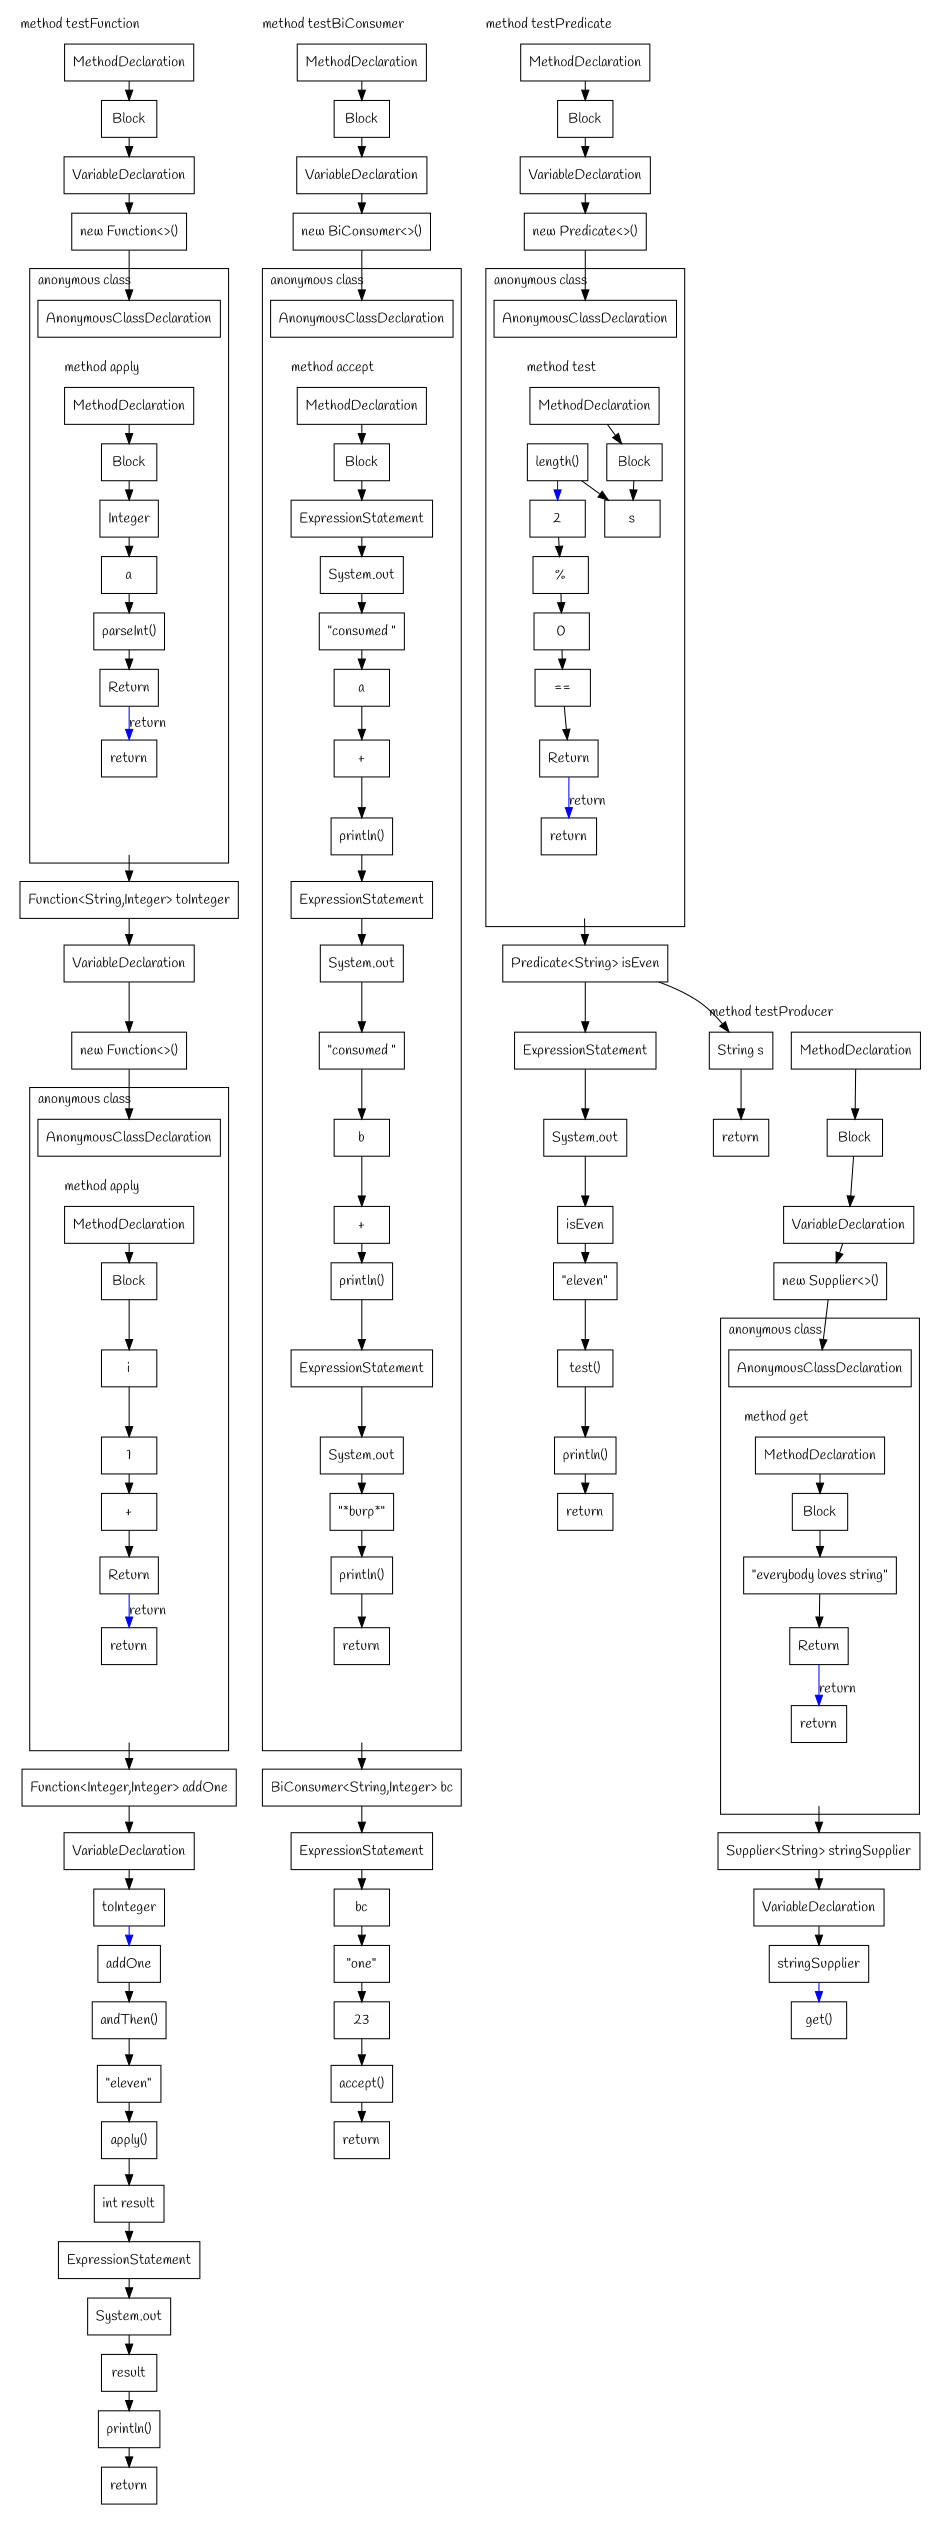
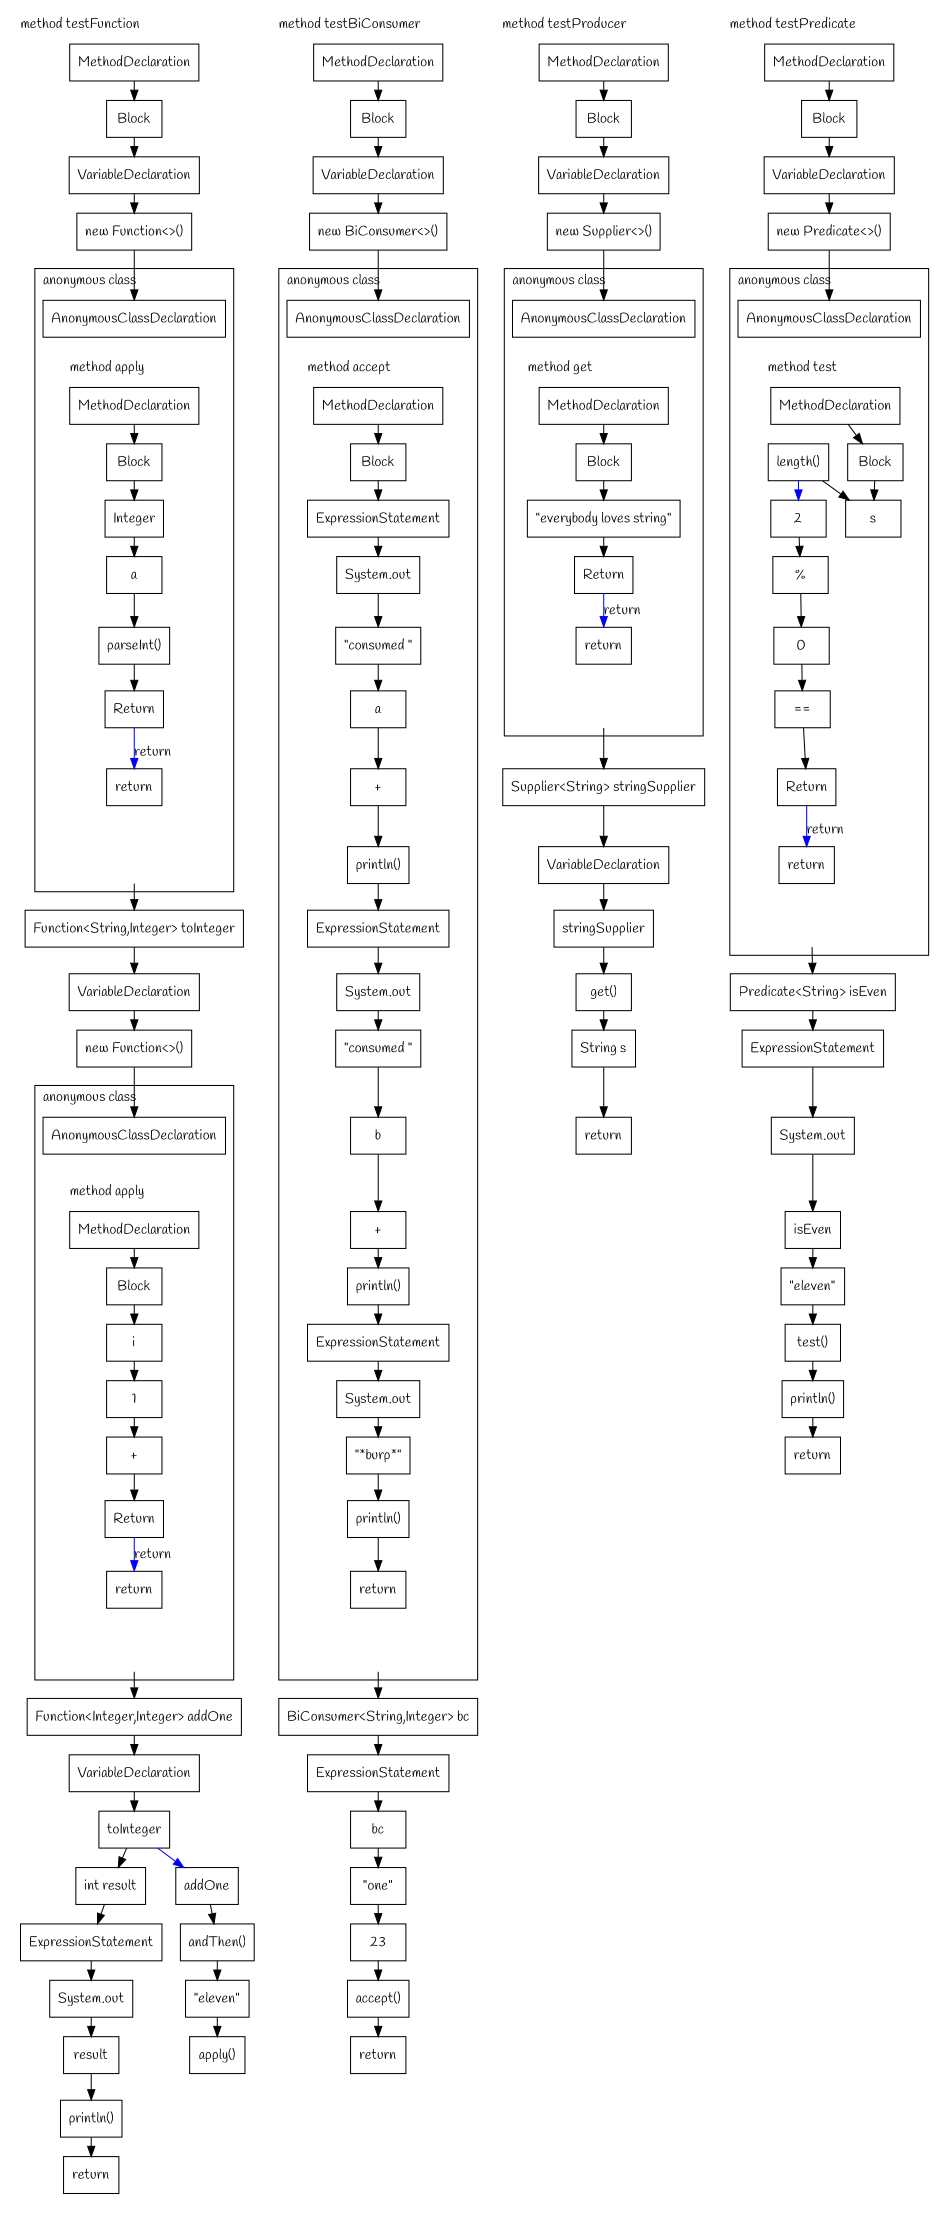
  digraph {
    compound=true
    fontname=Handlee
    node [fillcolor=white fontname=Handlee shape=rect style=filled]
    edge [fontname=Handlee]
    n1 [label=MethodDeclaration]
    n2 [label=Block]
    n3 [label=Return]
    n4 [label="parseInt()"]
    n5 [label=Integer]
    n6 [label=a]
    n7 [label=return]
    n8 [label=AnonymousClassDeclaration pencolor=black]
    n9 [color=transparent fontcolor=transparent label=hidden]
    n10 [label=MethodDeclaration]
    n11 [label=Block]
    n12 [label=Return]
    n13 [label="+"]
    n14 [label=i]
    n15 [label=1]
    n16 [label=return]
    n17 [label=AnonymousClassDeclaration pencolor=black]
    n18 [color=transparent fontcolor=transparent label=hidden]
    n19 [label=MethodDeclaration]
    n20 [label=Block]
    n21 [label=VariableDeclaration]
    n22 [label="Function<String,Integer> toInteger"]
    n23 [label="new Function<>()"]
    n24 [label=VariableDeclaration]
    n25 [label="Function<Integer,Integer> addOne"]
    n26 [label="new Function<>()"]
    n27 [label=VariableDeclaration]
    n28 [label="int result"]
    n29 [label="apply()"]
    n30 [label="andThen()"]
    n31 [label=toInteger]
    n32 [label=addOne]
    n33 [label="\"eleven\""]
    n34 [label=ExpressionStatement]
    n35 [label="println()"]
    n36 [label="System.out"]
    n37 [label=result]
    n38 [label=return]
    n39 [label=MethodDeclaration]
    n40 [label=Block]
    n41 [label=ExpressionStatement]
    n42 [label="println()"]
    n43 [label="System.out"]
    n44 [label="+"]
    n45 [label="\"consumed \""]
    n46 [label=a]
    n47 [label=ExpressionStatement]
    n48 [label="println()"]
    n49 [label="System.out"]
    n50 [label="+"]
    n51 [label="\"consumed \""]
    n52 [label=b]
    n53 [label=ExpressionStatement]
    n54 [label="println()"]
    n55 [label="System.out"]
    n56 [label="\"*burp*\""]
    n57 [label=return]
    n58 [label=AnonymousClassDeclaration pencolor=black]
    n59 [color=transparent fontcolor=transparent label=hidden]
    n60 [label=MethodDeclaration]
    n61 [label=Block]
    n62 [label=VariableDeclaration]
    n63 [label="BiConsumer<String,Integer> bc"]
    n64 [label="new BiConsumer<>()"]
    n65 [label=ExpressionStatement]
    n66 [label="accept()"]
    n67 [label=bc]
    n68 [label="\"one\""]
    n69 [label=23]
    n70 [label=return]
    n71 [label=MethodDeclaration]
    n72 [label=Block]
    n73 [label=Return]
    n74 [label="\"everybody loves string\""]
    n75 [label=return]
    n76 [label=AnonymousClassDeclaration pencolor=black]
    n77 [color=transparent fontcolor=transparent label=hidden]
    n78 [label=MethodDeclaration]
    n79 [label=Block]
    n80 [label=VariableDeclaration]
    n81 [label="Supplier<String> stringSupplier"]
    n82 [label="new Supplier<>()"]
    n83 [label=VariableDeclaration]
    n84 [label="String s"]
    n85 [label="get()"]
    n86 [label=stringSupplier]
    n87 [label=return]
    n88 [label=MethodDeclaration]
    n89 [label=Block]
    n90 [label=Return]
    n91 [label="=="]
    n92 [label="%"]
    n93 [label="length()"]
    n94 [label=s]
    n95 [label=2]
    n96 [label=0]
    n97 [label=return]
    n98 [label=AnonymousClassDeclaration pencolor=black]
    n99 [color=transparent fontcolor=transparent label=hidden]
    n100 [label=MethodDeclaration]
    n101 [label=Block]
    n102 [label=VariableDeclaration]
    n103 [label="Predicate<String> isEven"]
    n104 [label="new Predicate<>()"]
    n105 [label=ExpressionStatement]
    n106 [label="println()"]
    n107 [label="System.out"]
    n108 [label="test()"]
    n109 [label=isEven]
    n110 [label="\"eleven\""]
    n111 [label=return]
    subgraph cluster_1 {
      label="method testFunction"
      labeljust=l
      pencolor=transparent
      ranksep=0.5
      n19
      n20
      n21
      n22
      n23
      n24
      n25
      n26
      n27
      n28
      n29
      n30
      n31
      n32
      n33
      n34
      n35
      n36
      n37
      n38
      subgraph cluster_2 {
        label="anonymous class"
        labeljust=l
        pencolor=black
        ranksep=0.5
        n8
        n9
        subgraph cluster_3 {
          label="method apply"
          labeljust=l
          pencolor=transparent
          ranksep=0.5
          n1
          n2
          n3
          n4
          n5
          n6
          n7
        }
      }
      subgraph cluster_4 {
        label="anonymous class"
        labeljust=l
        pencolor=black
        ranksep=0.5
        n17
        n18
        subgraph cluster_5 {
          label="method apply"
          labeljust=l
          pencolor=transparent
          ranksep=0.5
          n10
          n11
          n12
          n13
          n14
          n15
          n16
        }
      }
    }
    subgraph cluster_6 {
      label="method testBiConsumer"
      labeljust=l
      pencolor=transparent
      ranksep=0.5
      n60
      n61
      n62
      n63
      n64
      n65
      n66
      n67
      n68
      n69
      n70
      subgraph cluster_7 {
        label="anonymous class"
        labeljust=l
        pencolor=black
        ranksep=0.5
        n58
        n59
        subgraph cluster_8 {
          label="method accept"
          labeljust=l
          pencolor=transparent
          ranksep=0.5
          n39
          n40
          n41
          n42
          n43
          n44
          n45
          n46
          n47
          n48
          n49
          n50
          n51
          n52
          n53
          n54
          n55
          n56
          n57
        }
      }
    }
    subgraph cluster_9 {
      label="method testProducer"
      labeljust=l
      pencolor=transparent
      ranksep=0.5
      n78
      n79
      n80
      n81
      n82
      n83
      n84
      n85
      n86
      n87
      subgraph cluster_10 {
        label="anonymous class"
        labeljust=l
        pencolor=black
        ranksep=0.5
        n76
        n77
        subgraph cluster_11 {
          label="method get"
          labeljust=l
          pencolor=transparent
          ranksep=0.5
          n71
          n72
          n73
          n74
          n75
        }
      }
    }
    subgraph cluster_12 {
      label="method testPredicate"
      labeljust=l
      pencolor=transparent
      ranksep=0.5
      n100
      n101
      n102
      n103
      n104
      n105
      n106
      n107
      n108
      n109
      n110
      n111
      subgraph cluster_13 {
        label="anonymous class"
        labeljust=l
        pencolor=black
        ranksep=0.5
        n98
        n99
        subgraph cluster_14 {
          label="method test"
          labeljust=l
          pencolor=transparent
          ranksep=0.5
          n88
          n89
          n90
          n91
          n92
          n93
          n94
          n95
          n96
          n97
        }
      }
    }
    n1 -> n2
    n2 -> n5
    n3 -> n7 [color=blue label=return]
    n4 -> n3
    n5 -> n6
    n6 -> n4
    n7 -> n9 [color=transparent]
    n8 -> n1 [color=transparent]
    n9 -> n22
    n10 -> n11
    n11 -> n14
    n12 -> n16 [color=blue label=return]
    n13 -> n12
    n14 -> n15
    n15 -> n13
    n16 -> n18 [color=transparent]
    n17 -> n10 [color=transparent]
    n18 -> n25
    n19 -> n20
    n20 -> n21
    n21 -> n23
    n22 -> n24
    n23 -> n8
    n24 -> n26
    n25 -> n27
    n26 -> n17
    n27 -> n31
    n28 -> n34
-   n29 -> n28
+   n31 -> n28
    n30 -> n33
    n31 -> n32 [color=blue]
    n32 -> n30
    n33 -> n29
    n34 -> n36
    n35 -> n38
    n36 -> n37
    n37 -> n35
    n39 -> n40
    n40 -> n41
    n41 -> n43
    n42 -> n47
    n43 -> n45
    n44 -> n42
    n45 -> n46
    n46 -> n44
    n47 -> n49
    n48 -> n53
    n49 -> n51
    n50 -> n48
    n51 -> n52
    n52 -> n50
    n53 -> n55
    n54 -> n57
    n55 -> n56
    n56 -> n54
    n57 -> n59 [color=transparent]
    n58 -> n39 [color=transparent]
    n59 -> n63
    n60 -> n61
    n61 -> n62
    n62 -> n64
    n63 -> n65
    n64 -> n58
    n65 -> n67
    n66 -> n70
    n67 -> n68
    n68 -> n69
    n69 -> n66
    n71 -> n72
    n72 -> n74
    n73 -> n75 [color=blue label=return]
    n74 -> n73
    n75 -> n77 [color=transparent]
    n76 -> n71 [color=transparent]
    n77 -> n81
    n78 -> n79
    n79 -> n80
    n80 -> n82
    n81 -> n83
    n82 -> n76
    n83 -> n86
    n84 -> n87
-   n103 -> n84
-   n86 -> n85 [color=blue]
+   n85 -> n84
+   n86 -> n85
    n88 -> n89
    n89 -> n94
    n90 -> n97 [color=blue label=return]
    n91 -> n90
    n92 -> n96
    n93 -> n94
    n93 -> n95 [color=blue]
    n95 -> n92
    n96 -> n91
    n97 -> n99 [color=transparent]
    n98 -> n88 [color=transparent]
    n99 -> n103
    n100 -> n101
    n101 -> n102
    n102 -> n104
    n103 -> n105
    n104 -> n98
    n105 -> n107
    n106 -> n111
    n107 -> n109
    n108 -> n106
    n109 -> n110
    n110 -> n108
  }
